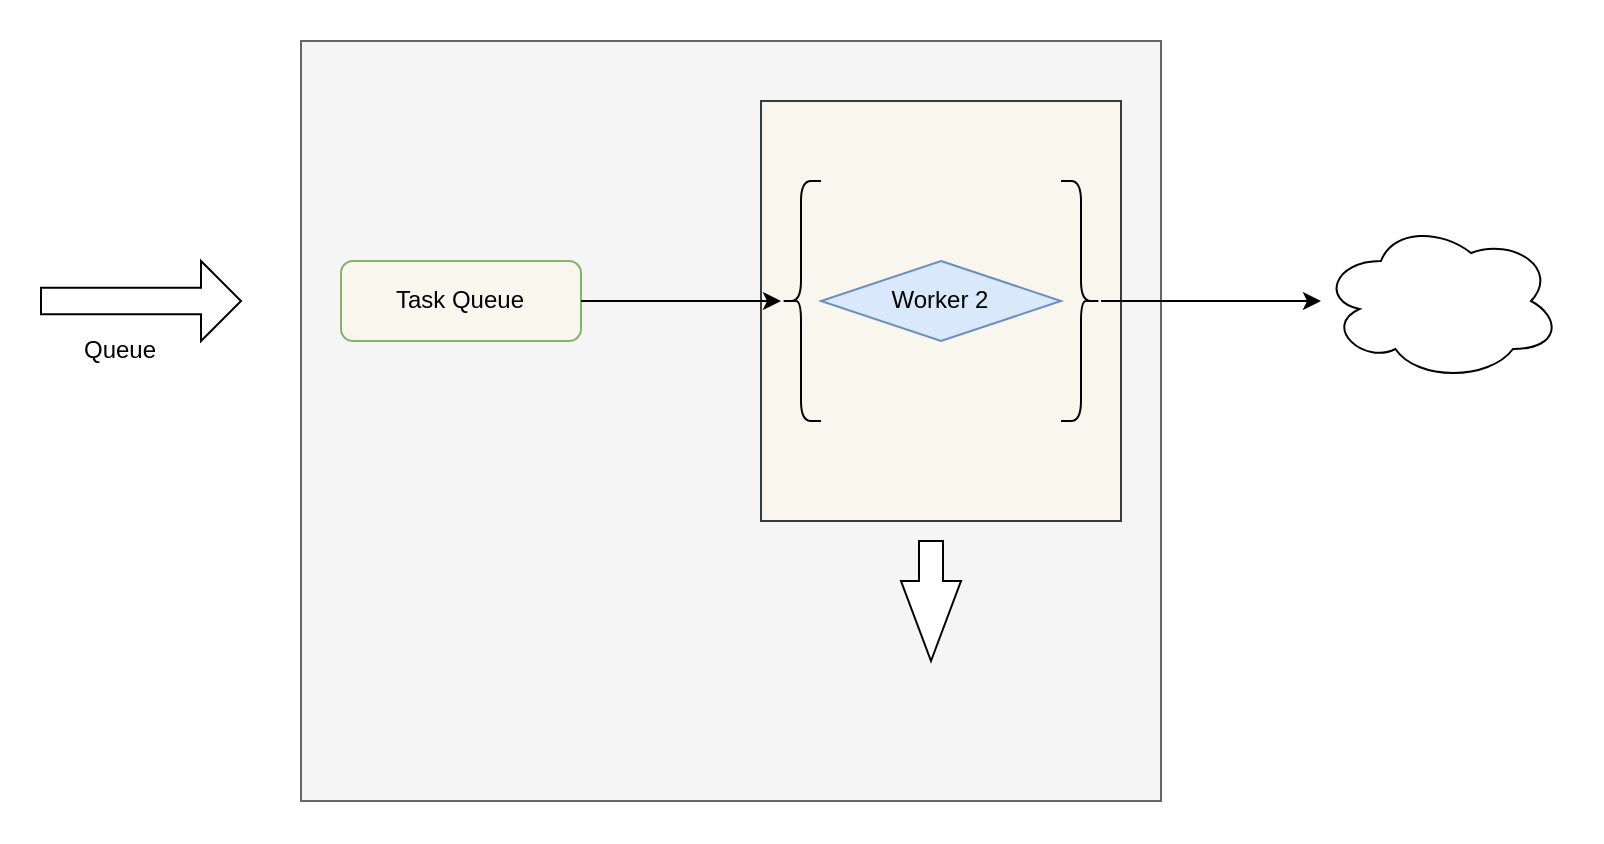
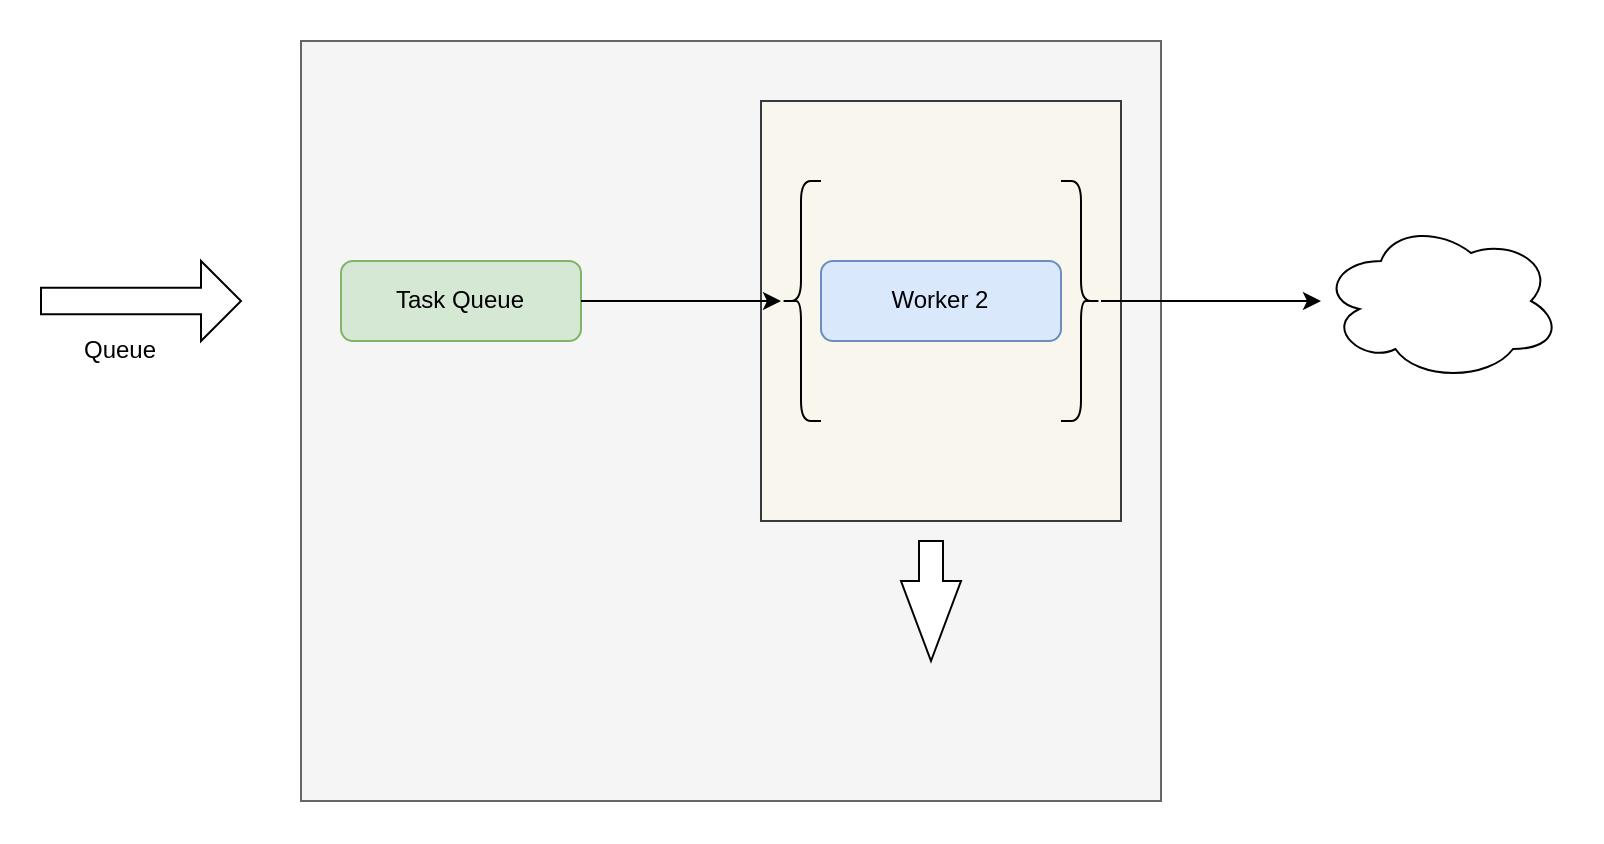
  <mxCell id="0" />
  <mxCell id="1" parent="0" />
  <mxCell id="2" style="edgeStyle=orthogonalEdgeStyle;rounded=0;orthogonalLoop=1;jettySize=auto;html=1;exitX=0.5;exitY=1;exitDx=0;exitDy=0;" edge="1" parent="1"><mxGeometry relative="1" as="geometry"><mxPoint x="200" y="240" as="sourcePoint" /><mxPoint x="200" y="240" as="targetPoint" /></mxGeometry></mxCell>
  <mxCell id="3" value="" style="rounded=0;whiteSpace=wrap;html=1;fillColor=#f5f5f5;fontColor=#333333;strokeColor=#666666;" vertex="1" parent="1"><mxGeometry x="150" y="20" width="430" height="380" as="geometry" /></mxCell>
  <mxCell id="4" value="" style="rounded=0;whiteSpace=wrap;html=1;fillColor=#f9f7ed;strokeColor=#36393d;" vertex="1" parent="1"><mxGeometry x="380" y="50" width="180" height="210" as="geometry" /></mxCell>
- <mxCell id="5" value="Worker 2" style="rhombus;whiteSpace=wrap;html=1;fillColor=#dae8fc;strokeColor=#6c8ebf;" vertex="1" parent="1"><mxGeometry x="410" y="130" width="120" height="40" as="geometry" /></mxCell>
+ <mxCell id="5" value="Worker 2" style="rounded=1;whiteSpace=wrap;html=1;fillColor=#dae8fc;strokeColor=#6c8ebf;" vertex="1" parent="1"><mxGeometry x="410" y="130" width="120" height="40" as="geometry" /></mxCell>
  <mxCell id="6" value="" style="shape=curlyBracket;whiteSpace=wrap;html=1;rounded=1;labelPosition=left;verticalLabelPosition=middle;align=right;verticalAlign=middle;" vertex="1" parent="1"><mxGeometry x="390" y="90" width="20" height="120" as="geometry" /></mxCell>
  <mxCell id="7" value="" style="shape=curlyBracket;whiteSpace=wrap;html=1;rounded=1;flipH=1;labelPosition=right;verticalLabelPosition=middle;align=left;verticalAlign=middle;" vertex="1" parent="1"><mxGeometry x="530" y="90" width="20" height="120" as="geometry" /></mxCell>
- <mxCell id="8" value="Task Queue" style="rounded=1;whiteSpace=wrap;html=1;fillColor=#f9f7ed;strokeColor=#82b366;" vertex="1" parent="1"><mxGeometry x="170" y="130" width="120" height="40" as="geometry" /></mxCell>
+ <mxCell id="8" value="Task Queue" style="rounded=1;whiteSpace=wrap;html=1;fillColor=#d5e8d4;strokeColor=#82b366;" vertex="1" parent="1"><mxGeometry x="170" y="130" width="120" height="40" as="geometry" /></mxCell>
  <mxCell id="9" value="" style="html=1;shadow=0;dashed=0;align=center;verticalAlign=middle;shape=mxgraph.arrows2.arrow;dy=0.6;dx=40;direction=south;notch=0;" vertex="1" parent="1"><mxGeometry x="450" y="270" width="30" height="60" as="geometry" /></mxCell>
  <mxCell id="10" value="" style="ellipse;shape=cloud;whiteSpace=wrap;html=1;" vertex="1" parent="1"><mxGeometry x="660" y="110" width="120" height="80" as="geometry" /></mxCell>
  <mxCell id="11" value="" style="endArrow=classic;html=1;rounded=0;" edge="1" parent="1"><mxGeometry relative="1" as="geometry"><mxPoint x="290" y="150" as="sourcePoint" /><mxPoint x="390" y="150" as="targetPoint" /></mxGeometry></mxCell>
  <mxCell id="12" value="" style="endArrow=classic;html=1;rounded=0;" edge="1" parent="1" target="10"><mxGeometry relative="1" as="geometry"><mxPoint x="550" y="150" as="sourcePoint" /><mxPoint x="640" y="150" as="targetPoint" /></mxGeometry></mxCell>
  <mxCell id="13" value="" style="html=1;shadow=0;dashed=0;align=center;verticalAlign=middle;shape=mxgraph.arrows2.arrow;dy=0.67;dx=20;notch=0;" vertex="1" parent="1"><mxGeometry x="20" y="130" width="100" height="40" as="geometry" /></mxCell>
  <mxCell id="14" value="Queue" style="text;html=1;strokeColor=none;fillColor=none;align=center;verticalAlign=middle;whiteSpace=wrap;rounded=0;" vertex="1" parent="1"><mxGeometry x="30" y="160" width="60" height="30" as="geometry" /></mxCell>
